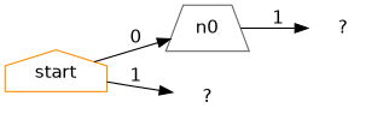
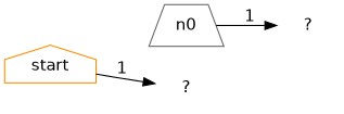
  digraph {
    rankdir=LR
    node [color=gray40 fontname=DejaVuSans shape=plaintext]
    edge [fontname=DejaVuSans style=solid]
    start [color=darkorange label=start shape=house]
    n0 [shape=trapezium]
    n1 [label="?"]
    n01 [label="?"]
-   start -> n0 [label=0]
    start -> n1 [label=1]
    n0 -> n01 [label=1]
  }
